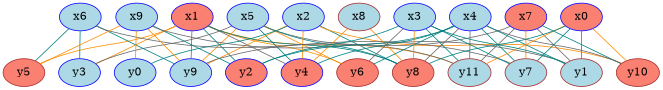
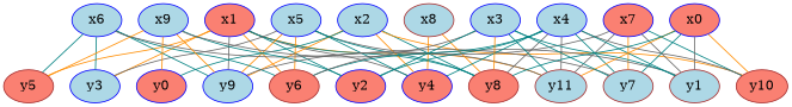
  strict graph {
    node [color=blue fillcolor=lightblue style=filled]
    edge [color=teal]
    y9
    x1 [fillcolor=salmon]
    y5 [color=brown fillcolor=salmon]
    y11 [color=brown]
    y6 [color=brown fillcolor=salmon]
    y3
    y2 [fillcolor=salmon]
    y4 [fillcolor=salmon]
    y8 [color=brown fillcolor=salmon]
    y10 [color=brown fillcolor=salmon]
    x5
    x2
-   y0
+   y0 [fillcolor=salmon]
    x6
    y7 [color=brown]
    x8 [color=brown]
    x7 [fillcolor=salmon]
    y1 [color=brown]
    x9
    x4
    x0 [fillcolor=salmon]
    x3
    x1 -- y9 [color=gray40]
    x1 -- y5 [color=darkorange]
    x1 -- y11 [color=darkorange]
    x1 -- y6 [color=darkorange]
    x1 -- y3 [color=darkorange]
    x1 -- y2
    x1 -- y4 [color=gray40]
    x1 -- y8
    x5 -- y9 [color=darkorange]
    x5 -- y11 [color=gray40]
    x5 -- y6 [color=darkorange]
    x5 -- y3 [color=gray40]
    x5 -- y4
    x5 -- y8
    x2 -- y9 [color=darkorange]
    x2 -- y4 [color=darkorange]
    x2 -- y8
    x2 -- y10 [color=darkorange]
    x2 -- y0
    x6 -- y9
    x6 -- y5
+   x6 -- y6
    x6 -- y3
    x6 -- y7 [color=gray40]
    x8 -- y4 [color=darkorange]
    x8 -- y8 [color=darkorange]
    x7 -- y9 [color=gray40]
    x7 -- y11 [color=gray40]
    x7 -- y10
    x7 -- y7 [color=darkorange]
    x7 -- y1 [color=gray40]
    x9 -- y9 [color=darkorange]
    x9 -- y5 [color=darkorange]
    x9 -- y2
    x9 -- y0 [color=darkorange]
    x9 -- y1 [color=gray40]
    x4 -- y11 [color=gray40]
    x4 -- y6
    x4 -- y2
    x4 -- y4
    x4 -- y8 [color=gray40]
    x4 -- y10 [color=gray40]
    x4 -- y7
    x4 -- y1
    x0 -- y11 [color=darkorange]
    x0 -- y8
    x0 -- y10 [color=darkorange]
    x0 -- y7
    x0 -- y1 [color=gray40]
    x3 -- y11
    x3 -- y6 [color=gray40]
    x3 -- y2
    x3 -- y8 [color=darkorange]
    x3 -- y7
    x3 -- y1
  }
